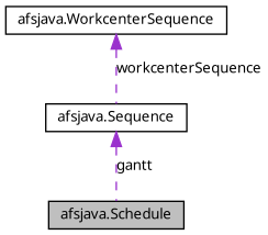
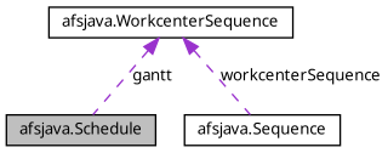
  digraph {
    node [color=black fontname="FreeSans.ttf" fontsize=10 shape=record]
    edge [color=darkorchid3 dir=back fontname="FreeSans.ttf" fontsize=10 labelfontname="FreeSans.ttf" labelfontsize=10 style=dashed]
    n1 [fillcolor=grey75 fontcolor=black height=0.2 label="afsjava.Schedule" style=filled width=0.4]
    n2 [height=0.2 label="afsjava.WorkcenterSequence" width=0.4]
    n3 [height=0.2 label="afsjava.Sequence" width=0.4]
-   n3 -> n1 [label=gantt]
+   n2 -> n1 [label=gantt]
    n2 -> n3 [label=workcenterSequence]
  }
